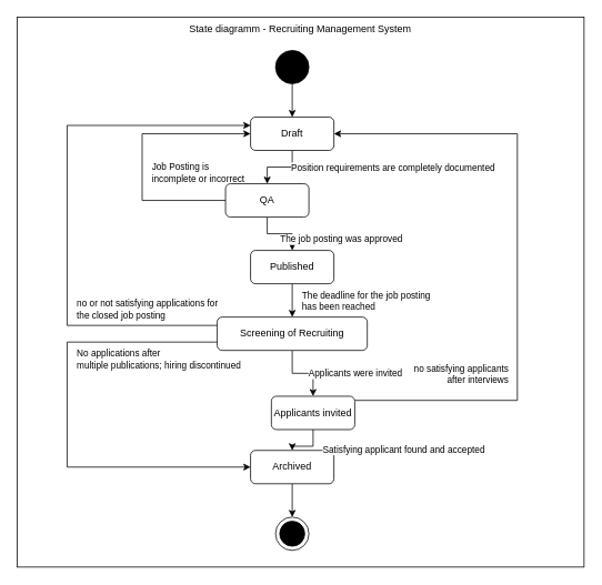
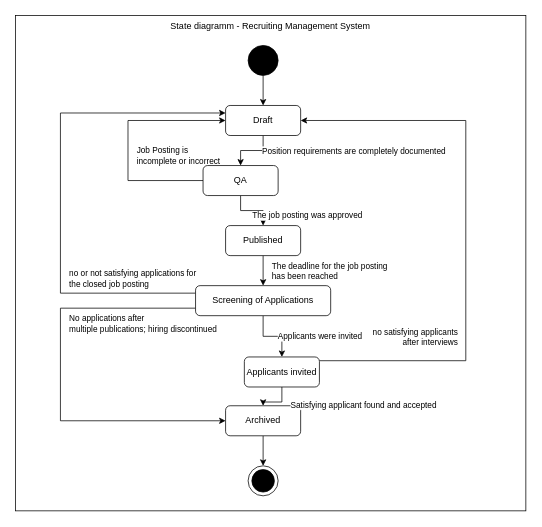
  <mxCell id="0" />
  <mxCell id="1" parent="0" />
  <mxCell id="2" value="" style="rounded=0;whiteSpace=wrap;html=1;" vertex="1" parent="1"><mxGeometry x="20" y="20" width="680" height="660" as="geometry" /></mxCell>
  <mxCell id="3" style="edgeStyle=orthogonalEdgeStyle;rounded=0;orthogonalLoop=1;jettySize=auto;html=1;" edge="1" parent="1" source="4" target="8"><mxGeometry relative="1" as="geometry" /></mxCell>
  <mxCell id="4" value="" style="shape=ellipse;html=1;fillColor=strokeColor;fontSize=18;fontColor=#ffffff;" vertex="1" parent="1"><mxGeometry x="330" y="60" width="40" height="40" as="geometry" /></mxCell>
  <mxCell id="5" value="" style="shape=mxgraph.sysml.actFinal;html=1;verticalLabelPosition=bottom;labelBackgroundColor=#ffffff;verticalAlign=top;" vertex="1" parent="1"><mxGeometry x="330" y="620" width="40" height="40" as="geometry" /></mxCell>
  <mxCell id="6" style="edgeStyle=orthogonalEdgeStyle;rounded=0;orthogonalLoop=1;jettySize=auto;html=1;" edge="1" parent="1" source="8" target="13"><mxGeometry relative="1" as="geometry" /></mxCell>
  <mxCell id="7" value="Position requirements are completely documented" style="edgeLabel;html=1;align=left;verticalAlign=middle;resizable=0;points=[];" vertex="1" connectable="0" parent="6"><mxGeometry x="-0.062" relative="1" as="geometry"><mxPoint x="10" as="offset" /></mxGeometry></mxCell>
  <mxCell id="8" value="Draft" style="shape=rect;rounded=1;html=1;whiteSpace=wrap;align=center;" vertex="1" parent="1"><mxGeometry x="300" y="140" width="100" height="40" as="geometry" /></mxCell>
  <mxCell id="9" style="edgeStyle=orthogonalEdgeStyle;rounded=0;orthogonalLoop=1;jettySize=auto;html=1;" edge="1" parent="1" source="13" target="16"><mxGeometry relative="1" as="geometry" /></mxCell>
  <mxCell id="10" value="The job posting was approved" style="edgeLabel;html=1;align=left;verticalAlign=middle;resizable=0;points=[];" vertex="1" connectable="0" parent="9"><mxGeometry x="-0.309" relative="1" as="geometry"><mxPoint x="10" y="6" as="offset" /></mxGeometry></mxCell>
  <mxCell id="11" style="edgeStyle=orthogonalEdgeStyle;rounded=0;orthogonalLoop=1;jettySize=auto;html=1;" edge="1" parent="1" source="13" target="8"><mxGeometry relative="1" as="geometry"><Array as="points"><mxPoint x="170" y="240" /><mxPoint x="170" y="160" /></Array></mxGeometry></mxCell>
  <mxCell id="12" value="Job Posting is &lt;br&gt;incomplete or incorrect" style="edgeLabel;html=1;align=left;verticalAlign=middle;resizable=0;points=[];" vertex="1" connectable="0" parent="11"><mxGeometry x="0.067" relative="1" as="geometry"><mxPoint x="10" y="31" as="offset" /></mxGeometry></mxCell>
  <mxCell id="13" value="QA" style="shape=rect;rounded=1;html=1;whiteSpace=wrap;align=center;" vertex="1" parent="1"><mxGeometry x="270" y="220" width="100" height="40" as="geometry" /></mxCell>
  <mxCell id="14" style="edgeStyle=orthogonalEdgeStyle;rounded=0;orthogonalLoop=1;jettySize=auto;html=1;" edge="1" parent="1" source="16" target="23"><mxGeometry relative="1" as="geometry" /></mxCell>
  <mxCell id="15" value="The deadline for the job posting &lt;br&gt;has been reached" style="edgeLabel;html=1;align=left;verticalAlign=middle;resizable=0;points=[];" vertex="1" connectable="0" parent="14"><mxGeometry x="-0.25" y="1" relative="1" as="geometry"><mxPoint x="9" y="5" as="offset" /></mxGeometry></mxCell>
  <mxCell id="16" value="Published" style="shape=rect;rounded=1;html=1;whiteSpace=wrap;align=center;" vertex="1" parent="1"><mxGeometry x="300" y="300" width="100" height="40" as="geometry" /></mxCell>
  <mxCell id="17" value="" style="edgeStyle=orthogonalEdgeStyle;rounded=0;orthogonalLoop=1;jettySize=auto;html=1;" edge="1" parent="1" source="23" target="30"><mxGeometry relative="1" as="geometry" /></mxCell>
  <mxCell id="18" value="Applicants were invited" style="edgeLabel;html=1;align=left;verticalAlign=middle;resizable=0;points=[];" vertex="1" connectable="0" parent="17"><mxGeometry x="-0.221" relative="1" as="geometry"><mxPoint x="14" as="offset" /></mxGeometry></mxCell>
  <mxCell id="19" style="edgeStyle=orthogonalEdgeStyle;rounded=0;orthogonalLoop=1;jettySize=auto;html=1;" edge="1" parent="1" source="23" target="8"><mxGeometry relative="1" as="geometry"><Array as="points"><mxPoint x="80" y="390" /><mxPoint x="80" y="150" /></Array></mxGeometry></mxCell>
  <mxCell id="20" value="no or not satisfying applications for &lt;br&gt;the closed job posting" style="edgeLabel;html=1;align=left;verticalAlign=middle;resizable=0;points=[];" vertex="1" connectable="0" parent="19"><mxGeometry x="-0.081" relative="1" as="geometry"><mxPoint x="10" y="94" as="offset" /></mxGeometry></mxCell>
  <mxCell id="21" style="edgeStyle=orthogonalEdgeStyle;rounded=0;orthogonalLoop=1;jettySize=auto;html=1;" edge="1" parent="1" source="23" target="25"><mxGeometry relative="1" as="geometry"><Array as="points"><mxPoint x="80" y="410" /><mxPoint x="80" y="560" /></Array></mxGeometry></mxCell>
  <mxCell id="22" value="No applications after &lt;br&gt;multiple publications; hiring discontinued" style="edgeLabel;html=1;align=left;verticalAlign=middle;resizable=0;points=[];" vertex="1" connectable="0" parent="21"><mxGeometry x="-0.678" y="1" relative="1" as="geometry"><mxPoint x="-81" y="19" as="offset" /></mxGeometry></mxCell>
- <mxCell id="23" value="Screening of Recruiting" style="shape=rect;rounded=1;html=1;whiteSpace=wrap;align=center;" vertex="1" parent="1"><mxGeometry x="260" y="380" width="180" height="40" as="geometry" /></mxCell>
+ <mxCell id="23" value="Screening of Applications" style="shape=rect;rounded=1;html=1;whiteSpace=wrap;align=center;" vertex="1" parent="1"><mxGeometry x="260" y="380" width="180" height="40" as="geometry" /></mxCell>
  <mxCell id="24" value="" style="edgeStyle=orthogonalEdgeStyle;rounded=0;orthogonalLoop=1;jettySize=auto;html=1;" edge="1" parent="1" source="25" target="5"><mxGeometry relative="1" as="geometry" /></mxCell>
  <mxCell id="25" value="Archived" style="shape=rect;rounded=1;html=1;whiteSpace=wrap;align=center;" vertex="1" parent="1"><mxGeometry x="300" y="540" width="100" height="40" as="geometry" /></mxCell>
  <mxCell id="26" value="" style="edgeStyle=orthogonalEdgeStyle;rounded=0;orthogonalLoop=1;jettySize=auto;html=1;" edge="1" parent="1" source="30" target="25"><mxGeometry relative="1" as="geometry" /></mxCell>
  <mxCell id="27" value="Satisfying applicant found and accepted" style="edgeLabel;html=1;align=left;verticalAlign=middle;resizable=0;points=[];" vertex="1" connectable="0" parent="26"><mxGeometry x="-0.421" y="1" relative="1" as="geometry"><mxPoint x="9" y="9" as="offset" /></mxGeometry></mxCell>
  <mxCell id="28" style="edgeStyle=orthogonalEdgeStyle;rounded=0;orthogonalLoop=1;jettySize=auto;html=1;" edge="1" parent="1" source="30" target="8"><mxGeometry relative="1" as="geometry"><Array as="points"><mxPoint x="620" y="480" /><mxPoint x="620" y="160" /></Array></mxGeometry></mxCell>
  <mxCell id="29" value="no satisfying applicants &lt;br&gt;after interviews" style="edgeLabel;html=1;align=right;verticalAlign=middle;resizable=0;points=[];" vertex="1" connectable="0" parent="28"><mxGeometry x="0.022" relative="1" as="geometry"><mxPoint x="-10" y="149" as="offset" /></mxGeometry></mxCell>
  <mxCell id="30" value="Applicants invited" style="shape=rect;rounded=1;html=1;whiteSpace=wrap;align=center;" vertex="1" parent="1"><mxGeometry x="325" y="475" width="100" height="40" as="geometry" /></mxCell>
  <mxCell id="31" value="State diagramm - Recruiting Management System" style="text;html=1;align=center;verticalAlign=middle;whiteSpace=wrap;rounded=0;" vertex="1" parent="1"><mxGeometry x="20" y="20" width="680" height="30" as="geometry" /></mxCell>
